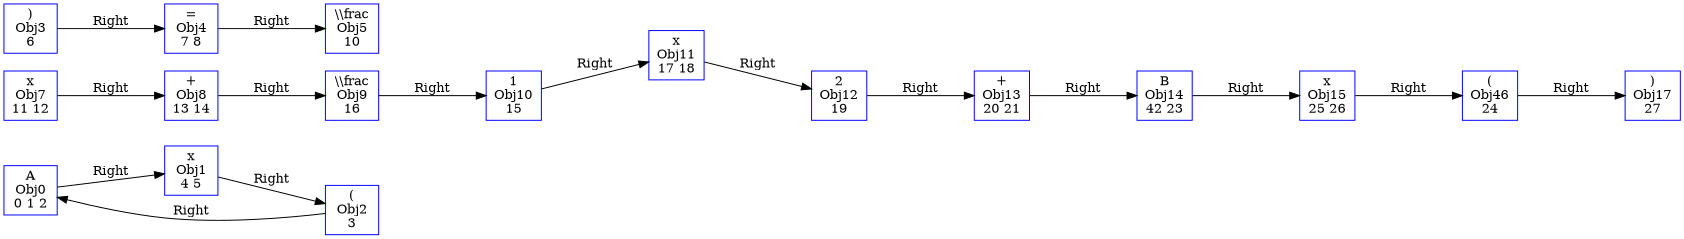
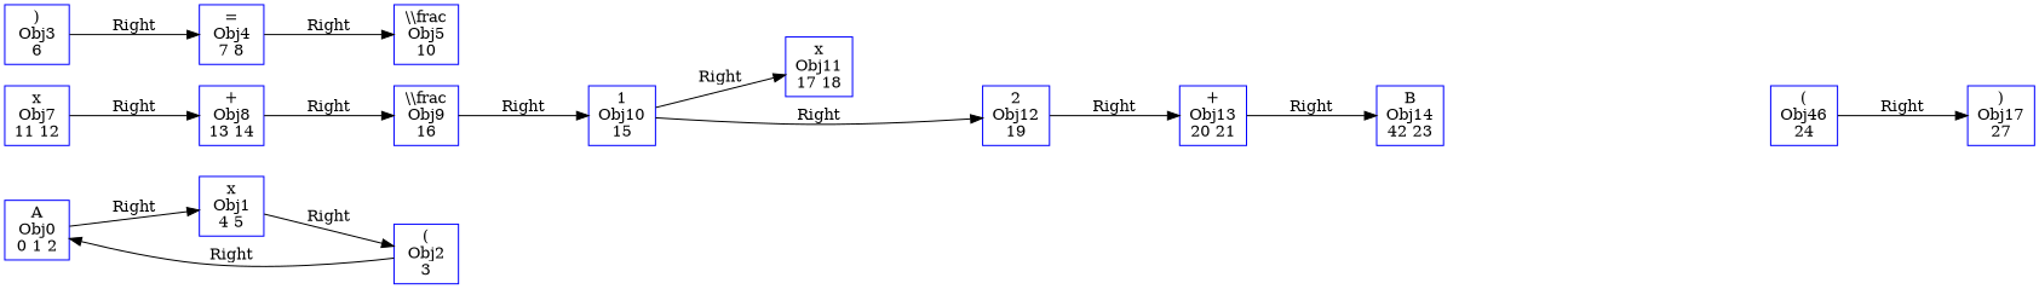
  digraph {
    ordering=out
    rankdir=LR
    ranksep=1.0
    node [color=blue fontsize=13 shape=box]
    edge [fontsize=13 weight=1]
    n1 [label="A\nObj0\n0 1 2"]
    n2 [label="x\nObj1\n4 5"]
    n3 [label="(\nObj2\n3"]
    n4 [label="1\nObj10\n15"]
    n5 [label="x\nObj11\n17 18"]
    n6 [label="2\nObj12\n19"]
    n7 [label="+\nObj13\n20 21"]
    n8 [label="B\nObj14\n42 23"]
-   n9 [label="x\nObj15\n25 26"]
    n10 [label="(\nObj46\n24"]
    n11 [label=")\nObj17\n27"]
    n12 [label=")\nObj3\n6"]
    n13 [label="=\nObj4\n7 8"]
    n14 [label="\\\\frac\nObj5\n10"]
    n15 [label="x\nObj7\n11 12"]
    n16 [label="+\nObj8\n13 14"]
    n17 [label="\\\\frac\nObj9\n16"]
    n1 -> n2 [label=Right]
    n2 -> n3 [label=Right]
    n3 -> n1 [label=Right]
    n4 -> n5 [label=Right]
-   n5 -> n6 [label=Right]
+   n4 -> n6 [label=Right]
    n6 -> n7 [label=Right]
    n7 -> n8 [label=Right]
-   n8 -> n9 [label=Right]
-   n9 -> n10 [label=Right]
    n10 -> n11 [label=Right]
    n12 -> n13 [label=Right]
    n13 -> n14 [label=Right]
    n15 -> n16 [label=Right]
    n16 -> n17 [label=Right]
    n17 -> n4 [label=Right]
  }
